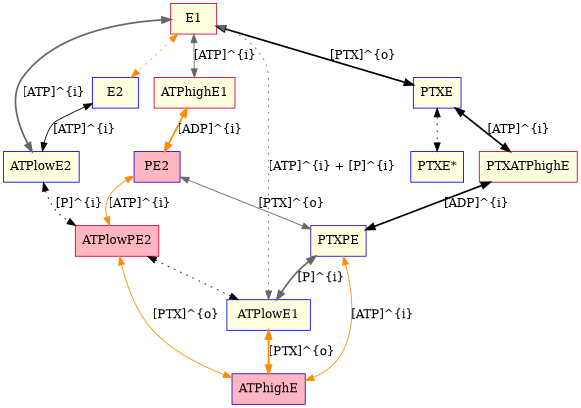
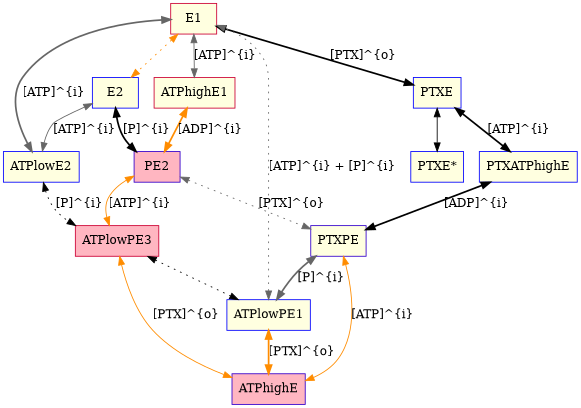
  strict digraph {
    node [color="#0000ff" fillcolor=lightyellow shape=box style=filled]
    edge [color=black dir=both lblstyle="fill=white!10,inner sep=1pt" style=bold]
    E1 [color="#cc0033" hmname="@e1"]
    E2 [hmname="@e2"]
    ATPhighE1 [color="#cc0033" hmname="@atphighe1"]
    PTXE [hmname="@ptxe"]
    ATPlowE2 [hmname="@atplowe2"]
    PE2 [color="#3300cc" fillcolor=lightpink hmname="@pe2"]
-   PTXATPhighE [color="#cc0033" hmname="@ptxatphighe"]
+   PTXATPhighE [hmname="@ptxatphighe"]
    "PTXE*" [hmname="@ptxe*"]
-   ATPlowPE2 [color="#cc0033" fillcolor=lightpink hmname="@atplowpe2"]
+   ATPlowPE2 [color="#cc0033" fillcolor=lightpink hmname="@atplowpe2" label=ATPlowPE3]
    PTXPE [color="#3300cc" hmname="@ptxpe"]
-   ATPlowPE1 [hmname="@atplowpe1" label=ATPlowE1]
+   ATPlowPE1 [hmname="@atplowpe1"]
    n12 [color="#3300cc" fillcolor=lightpink hmname="@ptxatplowpe" label=ATPhighE]
    E1 -> E2 [color=darkorange hmname="@r8" style=dotted]
    E1 -> ATPhighE1 [color=gray40 hmname="@r1" label="[ATP]^{i}" style=solid]
    E1 -> PTXE [hmname="@rp1" label="[PTX]^{o}"]
-   E2 -> ATPlowE2 [hmname="@r6" label="[ATP]^{i}" style=solid]
+   E2 -> ATPlowE2 [color=gray40 hmname="@r6" label="[ATP]^{i}" style=solid]
+   E2 -> PE2 [hmname="@r3" label="[P]^{i}"]
    ATPhighE1 -> PE2 [color=darkorange hmname="@r2" label="[ADP]^{i}"]
    PTXE -> PTXATPhighE [hmname="@rp2" label="[ATP]^{i}"]
-   PTXE -> "PTXE*" [hmname="@rp10" style=dotted]
+   PTXE -> "PTXE*" [hmname="@rp10" style=solid]
    ATPlowE2 -> E1 [color=gray40 hmname="@r7" label="[ATP]^{i}"]
    ATPlowE2 -> ATPlowPE2 [hmname="@r5" label="[P]^{i}" style=dotted]
    PE2 -> ATPlowPE2 [color=darkorange hmname="@r4" label="[ATP]^{i}" style=solid]
-   PE2 -> PTXPE [color=gray40 hmname="@rp6" label="[PTX]^{o}" style=solid]
+   PE2 -> PTXPE [color=gray40 hmname="@rp6" label="[PTX]^{o}" style=dotted]
    PTXATPhighE -> PTXPE [hmname="@rp3" label="[ADP]^{i}"]
    ATPlowPE2 -> ATPlowPE1 [hmname="@r9" style=dotted]
    ATPlowPE2 -> n12 [color=darkorange hmname="@rp7" label="[PTX]^{o}" style=solid]
    PTXPE -> ATPlowPE1 [color=gray40 hmname="@rp4" label="[P]^{i}"]
    PTXPE -> n12 [color=darkorange hmname="@rp5" label="[ATP]^{i}" style=solid]
    ATPlowPE1 -> E1 [color=gray40 hmname="@r10" label="[ATP]^{i} + [P]^{i}" style=dotted]
    ATPlowPE1 -> n12 [color=darkorange hmname="@rp12" label="[PTX]^{o}"]
  }
